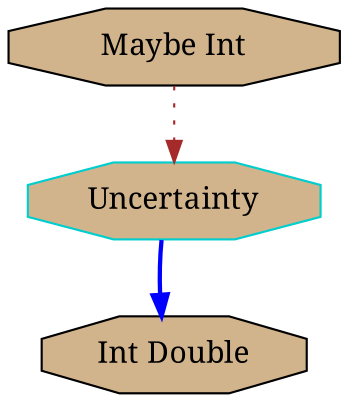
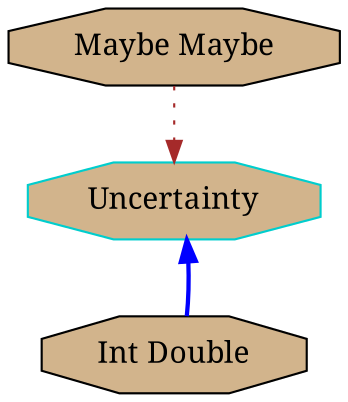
  digraph {
    fontname="Noto Serif"
    node [color=black fillcolor=tan fontname="Noto Serif" shape=octagon style=filled]
    edge [fontname="Noto Serif"]
-   n1 [label="Maybe Int"]
+   n1 [label="Maybe Maybe"]
    n2 [color=cyan3 label=Uncertainty]
    n3 [label="Int Double"]
    n1 -> n2 [color=brown style=dotted]
-   n2 -> n3 [color=blue style=bold]
+   n3 -> n2 [color=blue style=bold]
  }
